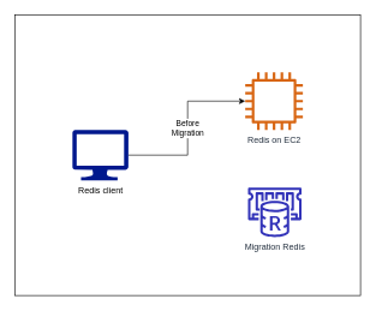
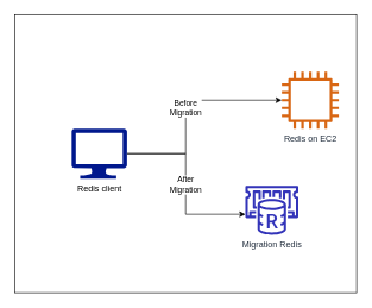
  <mxCell id="0" />
  <mxCell id="1" parent="0" />
  <mxCell id="2" value="" style="rounded=0;whiteSpace=wrap;html=1;fillColor=none;" vertex="1" parent="1"><mxGeometry x="20" y="20" width="480" height="390" as="geometry" /></mxCell>
- <mxCell id="3" value="Redis on EC2" style="outlineConnect=0;fontColor=#232F3E;gradientColor=none;fillColor=#D86613;strokeColor=none;dashed=0;verticalLabelPosition=bottom;verticalAlign=top;align=center;html=1;fontSize=12;fontStyle=0;aspect=fixed;pointerEvents=1;shape=mxgraph.aws4.instance2;" vertex="1" parent="1"><mxGeometry x="340" y="100" width="80" height="80" as="geometry" /></mxCell>
+ <mxCell id="3" value="Redis on EC2" style="outlineConnect=0;fontColor=#232F3E;gradientColor=none;fillColor=#D86613;strokeColor=none;dashed=0;verticalLabelPosition=bottom;verticalAlign=top;align=center;html=1;fontSize=12;fontStyle=0;aspect=fixed;pointerEvents=1;shape=mxgraph.aws4.instance2;" vertex="1" parent="1"><mxGeometry x="395" y="100" width="80" height="80" as="geometry" /></mxCell>
  <mxCell id="4" value="Migration Redis" style="outlineConnect=0;fontColor=#232F3E;gradientColor=none;fillColor=#3334B9;strokeColor=none;dashed=0;verticalLabelPosition=bottom;verticalAlign=top;align=center;html=1;fontSize=12;fontStyle=0;aspect=fixed;pointerEvents=1;shape=mxgraph.aws4.elasticache_for_redis;" vertex="1" parent="1"><mxGeometry x="342" y="260" width="78" height="69" as="geometry" /></mxCell>
  <mxCell id="5" value="Before&lt;br&gt;Migration" style="edgeStyle=orthogonalEdgeStyle;rounded=0;orthogonalLoop=1;jettySize=auto;html=1;" edge="1" parent="1" source="7" target="3"><mxGeometry relative="1" as="geometry"><Array as="points"><mxPoint x="260" y="215" /><mxPoint x="260" y="140" /></Array></mxGeometry></mxCell>
+ <mxCell id="6" value="After&lt;br&gt;Migration" style="edgeStyle=orthogonalEdgeStyle;rounded=0;orthogonalLoop=1;jettySize=auto;html=1;exitX=1;exitY=0.5;exitDx=0;exitDy=0;exitPerimeter=0;" edge="1" parent="1" source="7" target="4"><mxGeometry relative="1" as="geometry"><Array as="points"><mxPoint x="260" y="215" /><mxPoint x="260" y="300" /></Array></mxGeometry></mxCell>
  <mxCell id="7" value="Redis client" style="aspect=fixed;pointerEvents=1;shadow=0;dashed=0;html=1;strokeColor=none;labelPosition=center;verticalLabelPosition=bottom;verticalAlign=top;align=center;fillColor=#00188D;shape=mxgraph.azure.computer" vertex="1" parent="1"><mxGeometry x="100" y="180" width="77.78" height="70" as="geometry" /></mxCell>
